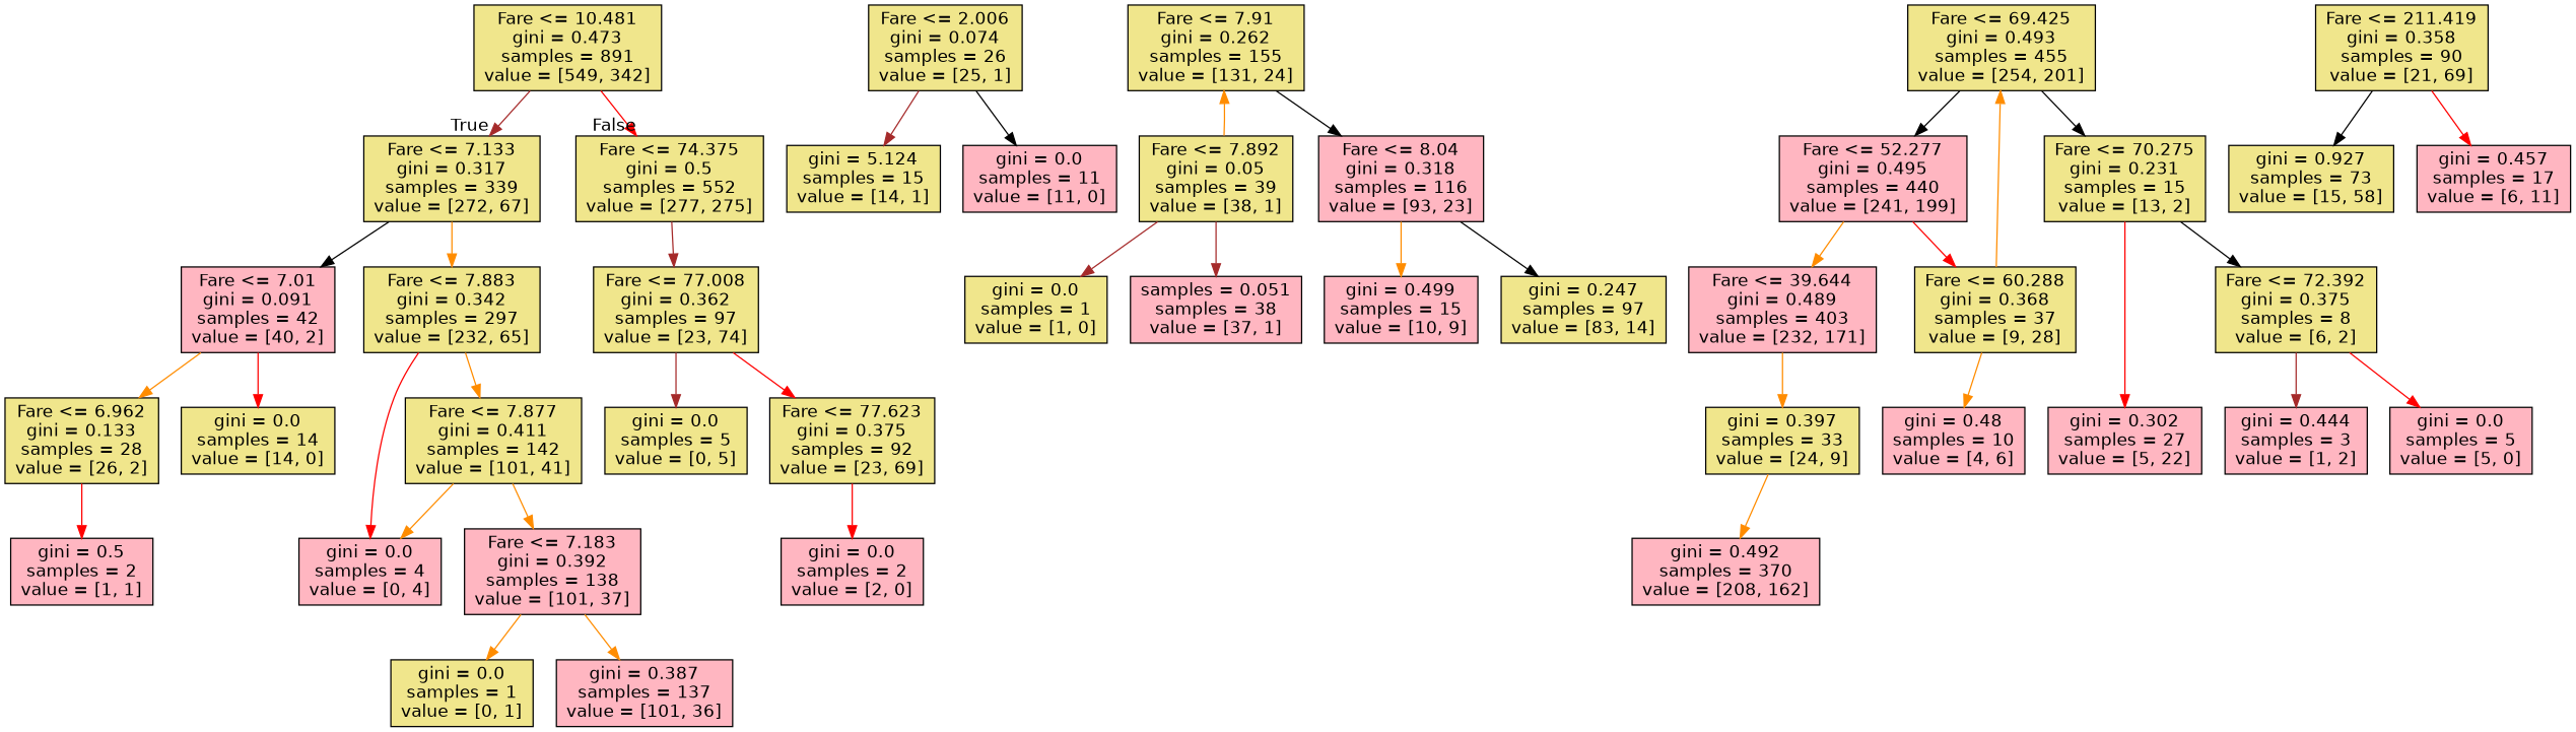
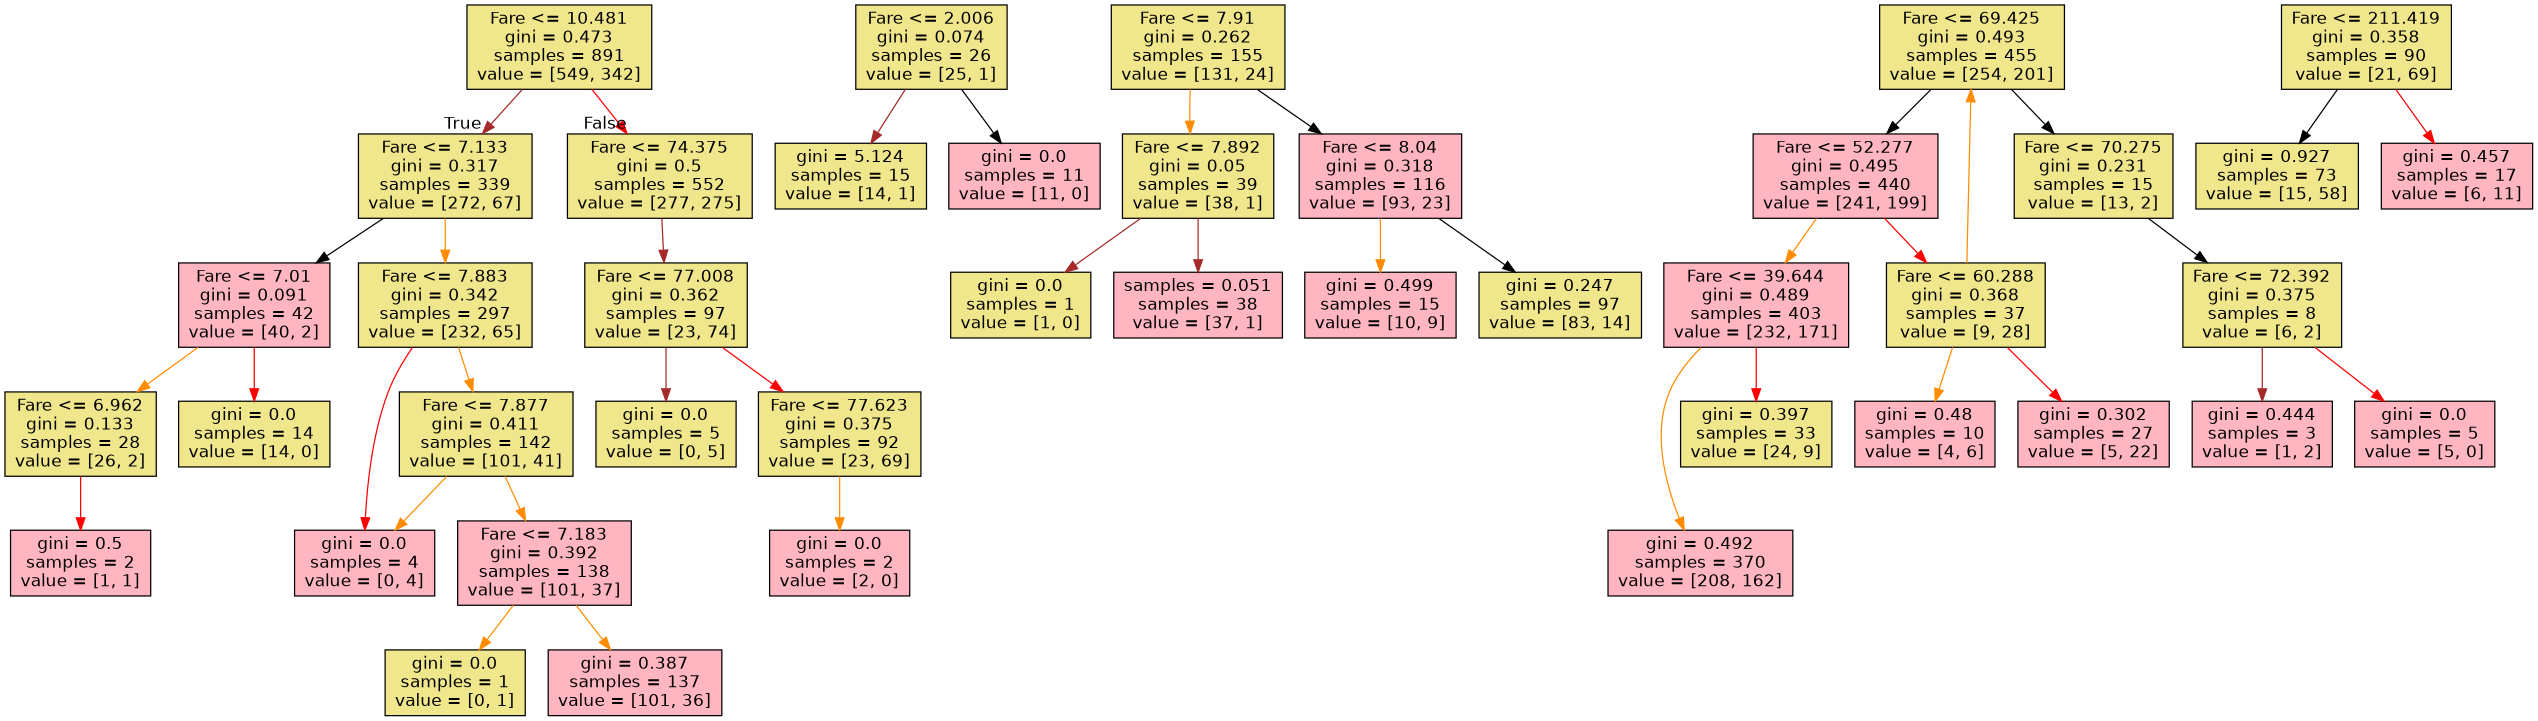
  digraph {
    node [color=black fillcolor=khaki fontname=helvetica shape=box style=filled]
    edge [color=darkorange fontname=helvetica]
    n1 [label="Fare <= 10.481\ngini = 0.473\nsamples = 891\nvalue = [549, 342]"]
    n2 [label="Fare <= 7.133\ngini = 0.317\nsamples = 339\nvalue = [272, 67]"]
    n3 [label="Fare <= 74.375\ngini = 0.5\nsamples = 552\nvalue = [277, 275]"]
    n4 [fillcolor=lightpink label="Fare <= 7.01\ngini = 0.091\nsamples = 42\nvalue = [40, 2]"]
    n5 [label="Fare <= 7.883\ngini = 0.342\nsamples = 297\nvalue = [232, 65]"]
    n6 [label="Fare <= 77.008\ngini = 0.362\nsamples = 97\nvalue = [23, 74]"]
    n7 [label="Fare <= 6.962\ngini = 0.133\nsamples = 28\nvalue = [26, 2]"]
    n8 [label="gini = 0.0\nsamples = 14\nvalue = [14, 0]"]
    n9 [label="Fare <= 7.877\ngini = 0.411\nsamples = 142\nvalue = [101, 41]"]
    n10 [fillcolor=lightpink label="gini = 0.0\nsamples = 4\nvalue = [0, 4]"]
    n11 [fillcolor=lightpink label="gini = 0.5\nsamples = 2\nvalue = [1, 1]"]
    n12 [label="Fare <= 2.006\ngini = 0.074\nsamples = 26\nvalue = [25, 1]"]
    n13 [label="gini = 5.124\nsamples = 15\nvalue = [14, 1]"]
    n14 [fillcolor=lightpink label="gini = 0.0\nsamples = 11\nvalue = [11, 0]"]
    n15 [fillcolor=lightpink label="Fare <= 7.183\ngini = 0.392\nsamples = 138\nvalue = [101, 37]"]
    n16 [label="Fare <= 7.91\ngini = 0.262\nsamples = 155\nvalue = [131, 24]"]
    n17 [label="Fare <= 7.892\ngini = 0.05\nsamples = 39\nvalue = [38, 1]"]
    n18 [fillcolor=lightpink label="Fare <= 8.04\ngini = 0.318\nsamples = 116\nvalue = [93, 23]"]
    n19 [label="gini = 0.0\nsamples = 1\nvalue = [0, 1]"]
    n20 [fillcolor=lightpink label="gini = 0.387\nsamples = 137\nvalue = [101, 36]"]
    n21 [label="gini = 0.0\nsamples = 1\nvalue = [1, 0]"]
    n22 [fillcolor=lightpink label="samples = 0.051\nsamples = 38\nvalue = [37, 1]"]
    n23 [fillcolor=lightpink label="gini = 0.499\nsamples = 15\nvalue = [10, 9]"]
    n24 [label="gini = 0.247\nsamples = 97\nvalue = [83, 14]"]
    n25 [label="Fare <= 69.425\ngini = 0.493\nsamples = 455\nvalue = [254, 201]"]
    n26 [fillcolor=lightpink label="Fare <= 52.277\ngini = 0.495\nsamples = 440\nvalue = [241, 199]"]
    n27 [label="Fare <= 70.275\ngini = 0.231\nsamples = 15\nvalue = [13, 2]"]
    n28 [label="gini = 0.0\nsamples = 5\nvalue = [0, 5]"]
    n29 [label="Fare <= 77.623\ngini = 0.375\nsamples = 92\nvalue = [23, 69]"]
    n30 [fillcolor=lightpink label="Fare <= 39.644\ngini = 0.489\nsamples = 403\nvalue = [232, 171]"]
    n31 [label="Fare <= 60.288\ngini = 0.368\nsamples = 37\nvalue = [9, 28]"]
    n32 [label="Fare <= 72.392\ngini = 0.375\nsamples = 8\nvalue = [6, 2]"]
    n33 [fillcolor=lightpink label="gini = 0.492\nsamples = 370\nvalue = [208, 162]"]
    n34 [label="gini = 0.397\nsamples = 33\nvalue = [24, 9]"]
    n35 [fillcolor=lightpink label="gini = 0.302\nsamples = 27\nvalue = [5, 22]"]
    n36 [fillcolor=lightpink label="gini = 0.48\nsamples = 10\nvalue = [4, 6]"]
    n37 [fillcolor=lightpink label="gini = 0.444\nsamples = 3\nvalue = [1, 2]"]
    n38 [fillcolor=lightpink label="gini = 0.0\nsamples = 5\nvalue = [5, 0]"]
    n39 [fillcolor=lightpink label="gini = 0.0\nsamples = 2\nvalue = [2, 0]"]
    n40 [label="Fare <= 211.419\ngini = 0.358\nsamples = 90\nvalue = [21, 69]"]
    n41 [label="gini = 0.927\nsamples = 73\nvalue = [15, 58]"]
    n42 [fillcolor=lightpink label="gini = 0.457\nsamples = 17\nvalue = [6, 11]"]
    n1 -> n2 [color=brown headlabel=True labelangle=45 labeldistance=2.5]
    n1 -> n3 [color=red headlabel=False labelangle=-45 labeldistance=2.5]
    n2 -> n4 [color=black]
    n2 -> n5
    n3 -> n6 [color=brown]
    n4 -> n7
    n4 -> n8 [color=red]
    n5 -> n9
    n5 -> n10 [color=red]
    n6 -> n28 [color=brown]
    n6 -> n29 [color=red]
    n7 -> n11 [color=red]
    n9 -> n10
    n9 -> n15
    n12 -> n13 [color=brown]
    n12 -> n14 [color=black]
    n15 -> n19
    n15 -> n20
-   n17 -> n16
+   n16 -> n17
    n16 -> n18 [color=black]
    n17 -> n21 [color=brown]
    n17 -> n22 [color=brown]
    n18 -> n23
    n18 -> n24 [color=black]
    n25 -> n26 [color=black]
    n25 -> n27 [color=black]
    n26 -> n30
    n26 -> n31 [color=red]
    n27 -> n32 [color=black]
-   n29 -> n39 [color=red]
-   n34 -> n33
-   n30 -> n34
+   n29 -> n39
+   n30 -> n33
+   n30 -> n34 [color=red]
    n31 -> n25
-   n27 -> n35 [color=red]
+   n31 -> n35 [color=red]
    n31 -> n36
    n32 -> n37 [color=brown]
    n32 -> n38 [color=red]
    n40 -> n41 [color=black]
    n40 -> n42 [color=red]
  }
